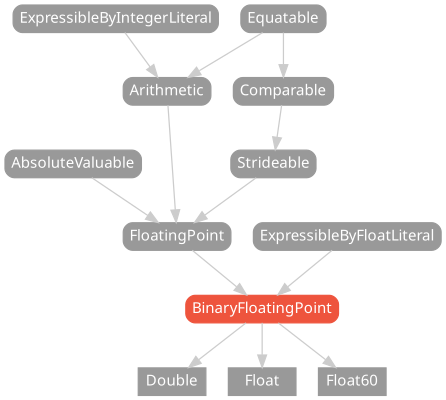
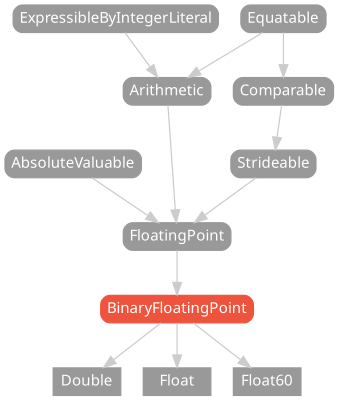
  strict digraph {
    fontname="Noto Sans"
    node [color="#999999" fillcolor="#999999" fontcolor=white fontname="Noto Sans" fontsize=12 margin="0.07,0.05" shape=box style="filled,rounded"]
    edge [color="#cccccc" fontname="Noto Sans"]
    Double [height=0.3 style=filled]
    Float [height=0.3 style=filled]
    n3 [height=0.3 label=Float60 style=filled]
    AbsoluteValuable [height=0.3]
    FloatingPoint [height=0.3]
    BinaryFloatingPoint [color="#ee543d" fillcolor="#ee543d" height=0.3]
    Arithmetic [height=0.3]
    Comparable [height=0.3]
    Strideable [height=0.3]
    Equatable [height=0.3]
-   ExpressibleByFloatLiteral [height=0.3]
    ExpressibleByIntegerLiteral [height=0.3]
    subgraph sub_1 {
      rank=max
      Double
      Float
      n3
    }
    AbsoluteValuable -> FloatingPoint
    FloatingPoint -> BinaryFloatingPoint
    BinaryFloatingPoint -> Double
    BinaryFloatingPoint -> Float
    BinaryFloatingPoint -> n3
    Arithmetic -> FloatingPoint
    Comparable -> Strideable
    Strideable -> FloatingPoint
    Equatable -> Arithmetic
    Equatable -> Comparable
-   ExpressibleByFloatLiteral -> BinaryFloatingPoint
    ExpressibleByIntegerLiteral -> Arithmetic
  }
